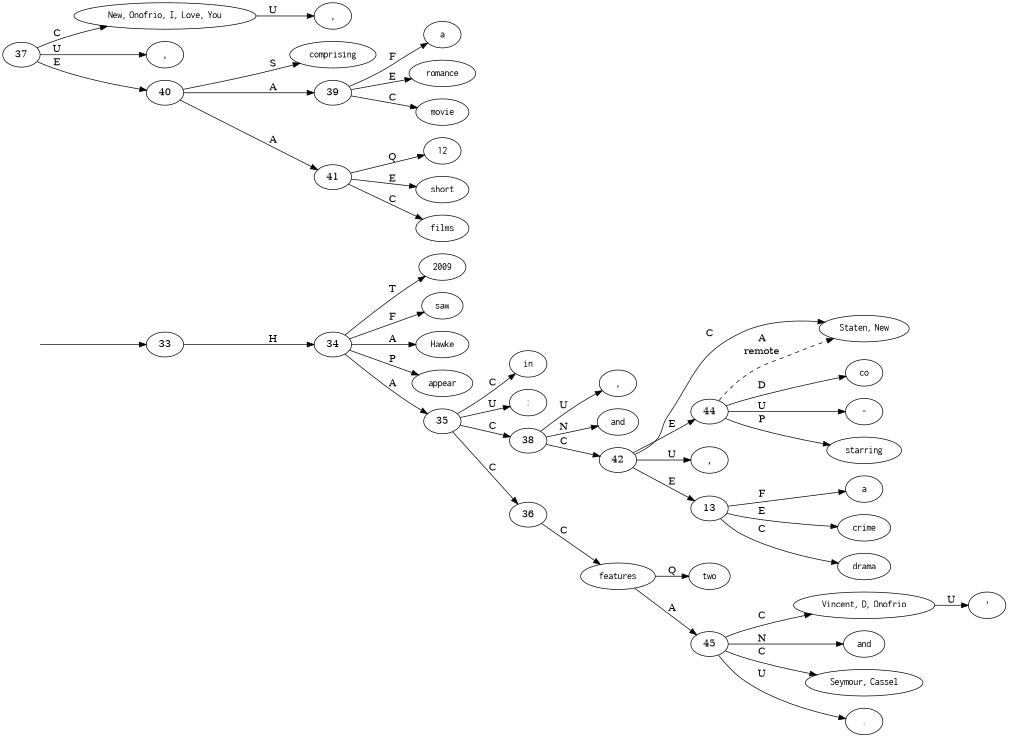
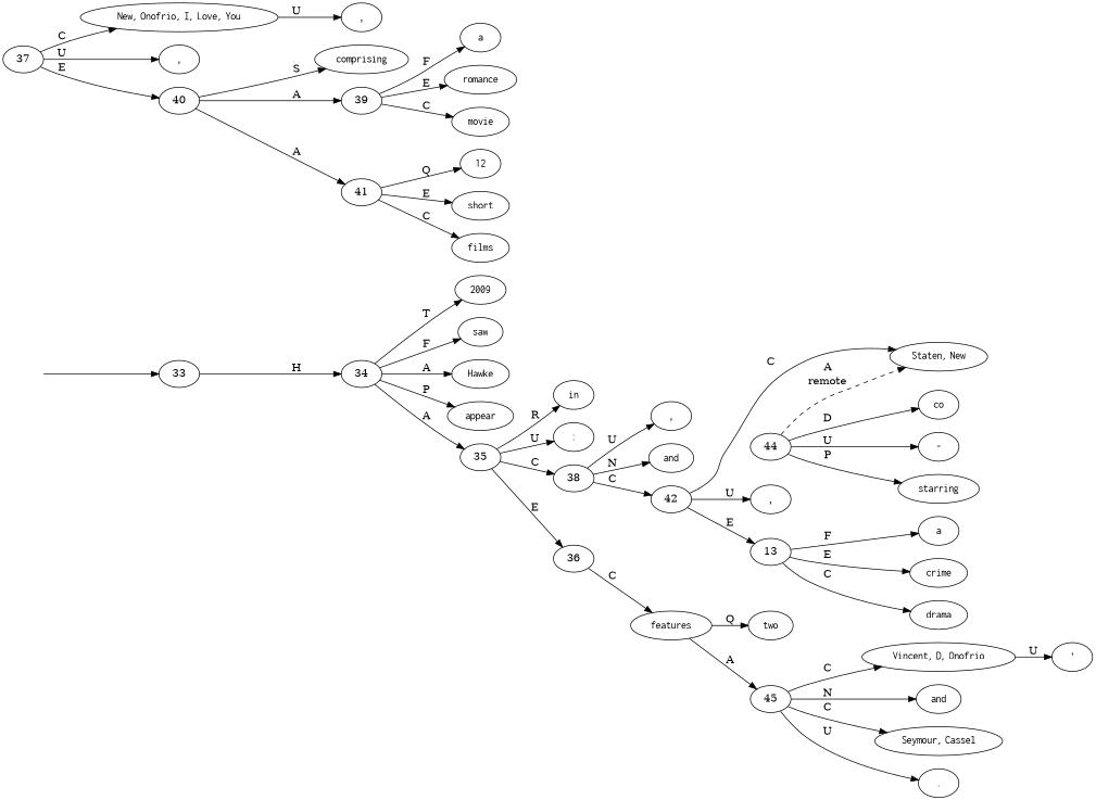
  digraph {
    rankdir=LR
    node [shape=oval]
    top [style=invis shape=""]
    33 [shape=""]
    34 [shape=""]
    n4 [label=<<table align="center" border="0" cellspacing="0"><tr><td colspan="2"><font face="Courier">2009</font></td></tr></table>>]
    n5 [label=<<table align="center" border="0" cellspacing="0"><tr><td colspan="2"><font face="Courier">saw</font></td></tr></table>>]
    n6 [label=<<table align="center" border="0" cellspacing="0"><tr><td colspan="2"><font face="Courier">Hawke</font></td></tr></table>>]
    n7 [label=<<table align="center" border="0" cellspacing="0"><tr><td colspan="2"><font face="Courier">appear</font></td></tr></table>>]
    35 [shape=""]
    n9 [label=<<table align="center" border="0" cellspacing="0"><tr><td colspan="2"><font face="Courier">in</font></td></tr></table>>]
    n10 [label=<<table align="center" border="0" cellspacing="0"><tr><td colspan="2"><font face="Courier">two</font></td></tr></table>>]
    n11 [label=<<table align="center" border="0" cellspacing="0"><tr><td colspan="2"><font face="Courier">features</font></td></tr></table>>]
    45 [shape=""]
    n13 [label=<<table align="center" border="0" cellspacing="0"><tr><td colspan="2"><font face="Courier">:</font></td></tr></table>>]
    n14 [label=<<table align="center" border="0" cellspacing="0"><tr><td colspan="2"><font face="Courier">New</font>,&nbsp;<font face="Courier">Onofrio</font>,&nbsp;<font face="Courier">I</font>,&nbsp;<font face="Courier">Love</font>,&nbsp;<font face="Courier">You</font></td></tr></table>>]
    n15 [label=<<table align="center" border="0" cellspacing="0"><tr><td colspan="2"><font face="Courier">,</font></td></tr></table>>]
    n16 [label=<<table align="center" border="0" cellspacing="0"><tr><td colspan="2"><font face="Courier">,</font></td></tr></table>>]
    n17 [label=<<table align="center" border="0" cellspacing="0"><tr><td colspan="2"><font face="Courier">a</font></td></tr></table>>]
    n18 [label=<<table align="center" border="0" cellspacing="0"><tr><td colspan="2"><font face="Courier">romance</font></td></tr></table>>]
    n19 [label=<<table align="center" border="0" cellspacing="0"><tr><td colspan="2"><font face="Courier">movie</font></td></tr></table>>]
    n20 [label=<<table align="center" border="0" cellspacing="0"><tr><td colspan="2"><font face="Courier">comprising</font></td></tr></table>>]
    n21 [label=<<table align="center" border="0" cellspacing="0"><tr><td colspan="2"><font face="Courier">12</font></td></tr></table>>]
    n22 [label=<<table align="center" border="0" cellspacing="0"><tr><td colspan="2"><font face="Courier">short</font></td></tr></table>>]
    n23 [label=<<table align="center" border="0" cellspacing="0"><tr><td colspan="2"><font face="Courier">films</font></td></tr></table>>]
    n24 [label=<<table align="center" border="0" cellspacing="0"><tr><td colspan="2"><font face="Courier">,</font></td></tr></table>>]
    n25 [label=<<table align="center" border="0" cellspacing="0"><tr><td colspan="2"><font face="Courier">and</font></td></tr></table>>]
    n26 [label=<<table align="center" border="0" cellspacing="0"><tr><td colspan="2"><font face="Courier">Staten</font>,&nbsp;<font face="Courier">New</font></td></tr></table>>]
    n27 [label=<<table align="center" border="0" cellspacing="0"><tr><td colspan="2"><font face="Courier">,</font></td></tr></table>>]
    n28 [label=<<table align="center" border="0" cellspacing="0"><tr><td colspan="2"><font face="Courier">a</font></td></tr></table>>]
    n29 [label=<<table align="center" border="0" cellspacing="0"><tr><td colspan="2"><font face="Courier">crime</font></td></tr></table>>]
    n30 [label=<<table align="center" border="0" cellspacing="0"><tr><td colspan="2"><font face="Courier">drama</font></td></tr></table>>]
    n31 [label=<<table align="center" border="0" cellspacing="0"><tr><td colspan="2"><font face="Courier">co</font></td></tr></table>>]
    n32 [label=<<table align="center" border="0" cellspacing="0"><tr><td colspan="2"><font face="Courier">-</font></td></tr></table>>]
    n33 [label=<<table align="center" border="0" cellspacing="0"><tr><td colspan="2"><font face="Courier">starring</font></td></tr></table>>]
    n34 [label=<<table align="center" border="0" cellspacing="0"><tr><td colspan="2"><font face="Courier">Vincent</font>,&nbsp;<font face="Courier">D</font>,&nbsp;<font face="Courier">Onofrio</font></td></tr></table>>]
    n35 [label=<<table align="center" border="0" cellspacing="0"><tr><td colspan="2"><font face="Courier">&#x27;</font></td></tr></table>>]
    n36 [label=<<table align="center" border="0" cellspacing="0"><tr><td colspan="2"><font face="Courier">and</font></td></tr></table>>]
    n37 [label=<<table align="center" border="0" cellspacing="0"><tr><td colspan="2"><font face="Courier">Seymour</font>,&nbsp;<font face="Courier">Cassel</font></td></tr></table>>]
    n38 [label=<<table align="center" border="0" cellspacing="0"><tr><td colspan="2"><font face="Courier">.</font></td></tr></table>>]
    38 [shape=""]
    36 [shape=""]
    42 [shape=""]
    37 [shape=""]
    40 [shape=""]
    n44 [label=13 shape=""]
    44 [shape=""]
    39 [shape=""]
    41 [shape=""]
    top -> 33
    33 -> 34 [label=H]
    34 -> n4 [label=T]
    34 -> n5 [label=F]
    34 -> n6 [label=A]
    34 -> n7 [label=P]
    34 -> 35 [label=A]
-   35 -> n9 [label=C]
+   35 -> n9 [label=R]
    35 -> n13 [label=U]
    35 -> 38 [label=C]
-   35 -> 36 [label=C]
+   35 -> 36 [label=E]
    n11 -> n10 [label=Q]
    n11 -> 45 [label=A]
    45 -> n34 [label=C]
    45 -> n36 [label=N]
    45 -> n37 [label=C]
    45 -> n38 [label=U]
    n14 -> n15 [label=U]
    n34 -> n35 [label=U]
    38 -> n24 [label=U]
    38 -> n25 [label=N]
    38 -> 42 [label=C]
    36 -> n11 [label=C]
    42 -> n26 [label=C]
    42 -> n27 [label=U]
    42 -> n44 [label=E]
-   42 -> 44 [label=E]
    37 -> n14 [label=C]
    37 -> n16 [label=U]
    37 -> 40 [label=E]
    40 -> n20 [label=S]
    40 -> 39 [label=A]
    40 -> 41 [label=A]
    n44 -> n28 [label=F]
    n44 -> n29 [label=E]
    n44 -> n30 [label=C]
    44 -> n26 [label=<<table align="center" border="0" cellspacing="0"><tr><td colspan="1">A</td></tr><tr><td>remote</td></tr></table>> style=dashed]
    44 -> n31 [label=D]
    44 -> n32 [label=U]
    44 -> n33 [label=P]
    39 -> n17 [label=F]
    39 -> n18 [label=E]
    39 -> n19 [label=C]
    41 -> n21 [label=Q]
    41 -> n22 [label=E]
    41 -> n23 [label=C]
  }
